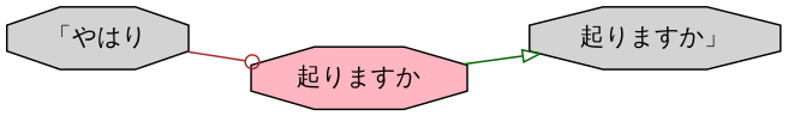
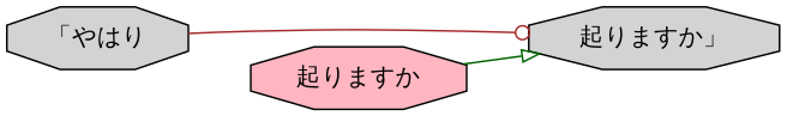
  digraph {
    rankdir=LR
    node [fillcolor=lightgrey shape=octagon style=filled]
    n1 [label="「やはり"]
    n2 [label="起りますか」"]
    n3 [fillcolor=lightpink label="起りますか"]
-   n1 -> n3 [arrowhead=odot color=brown]
+   n1 -> n2 [arrowhead=odot color=brown]
    n3 -> n2 [arrowhead=onormal color=darkgreen]
  }
